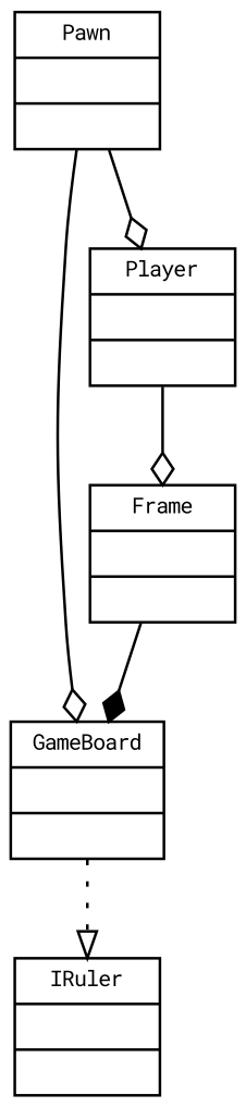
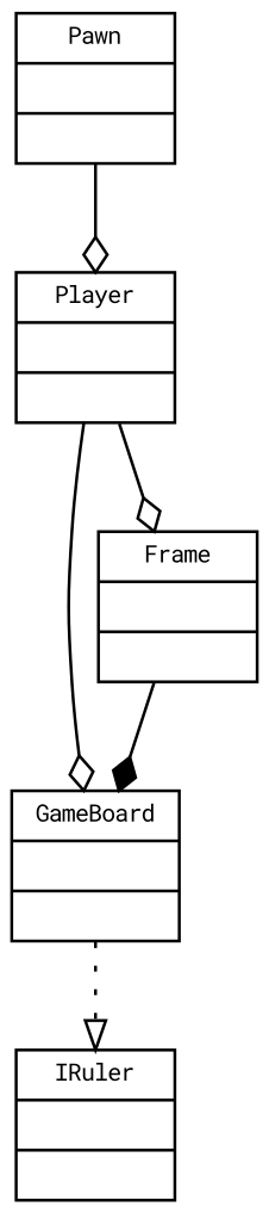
  digraph {
    fontname="Roboto Mono"
    fontsize=8
    node [fontname="Roboto Mono" fontsize=8 shape=record]
    edge [arrowhead=odiamond fontname="Roboto Mono" fontsize=8 style=filled]
    n1 [label="{IRuler|| }"]
    n2 [label="{GameBoard|| }"]
    n3 [label="{Frame|| }"]
    n4 [label="{Player|| }"]
    n5 [label="{Pawn|| }"]
    n2 -> n1 [arrowhead=empty style=dotted]
    n3 -> n2 [arrowhead=diamond]
-   n5 -> n2
+   n4 -> n2
    n4 -> n3
    n5 -> n4
  }
